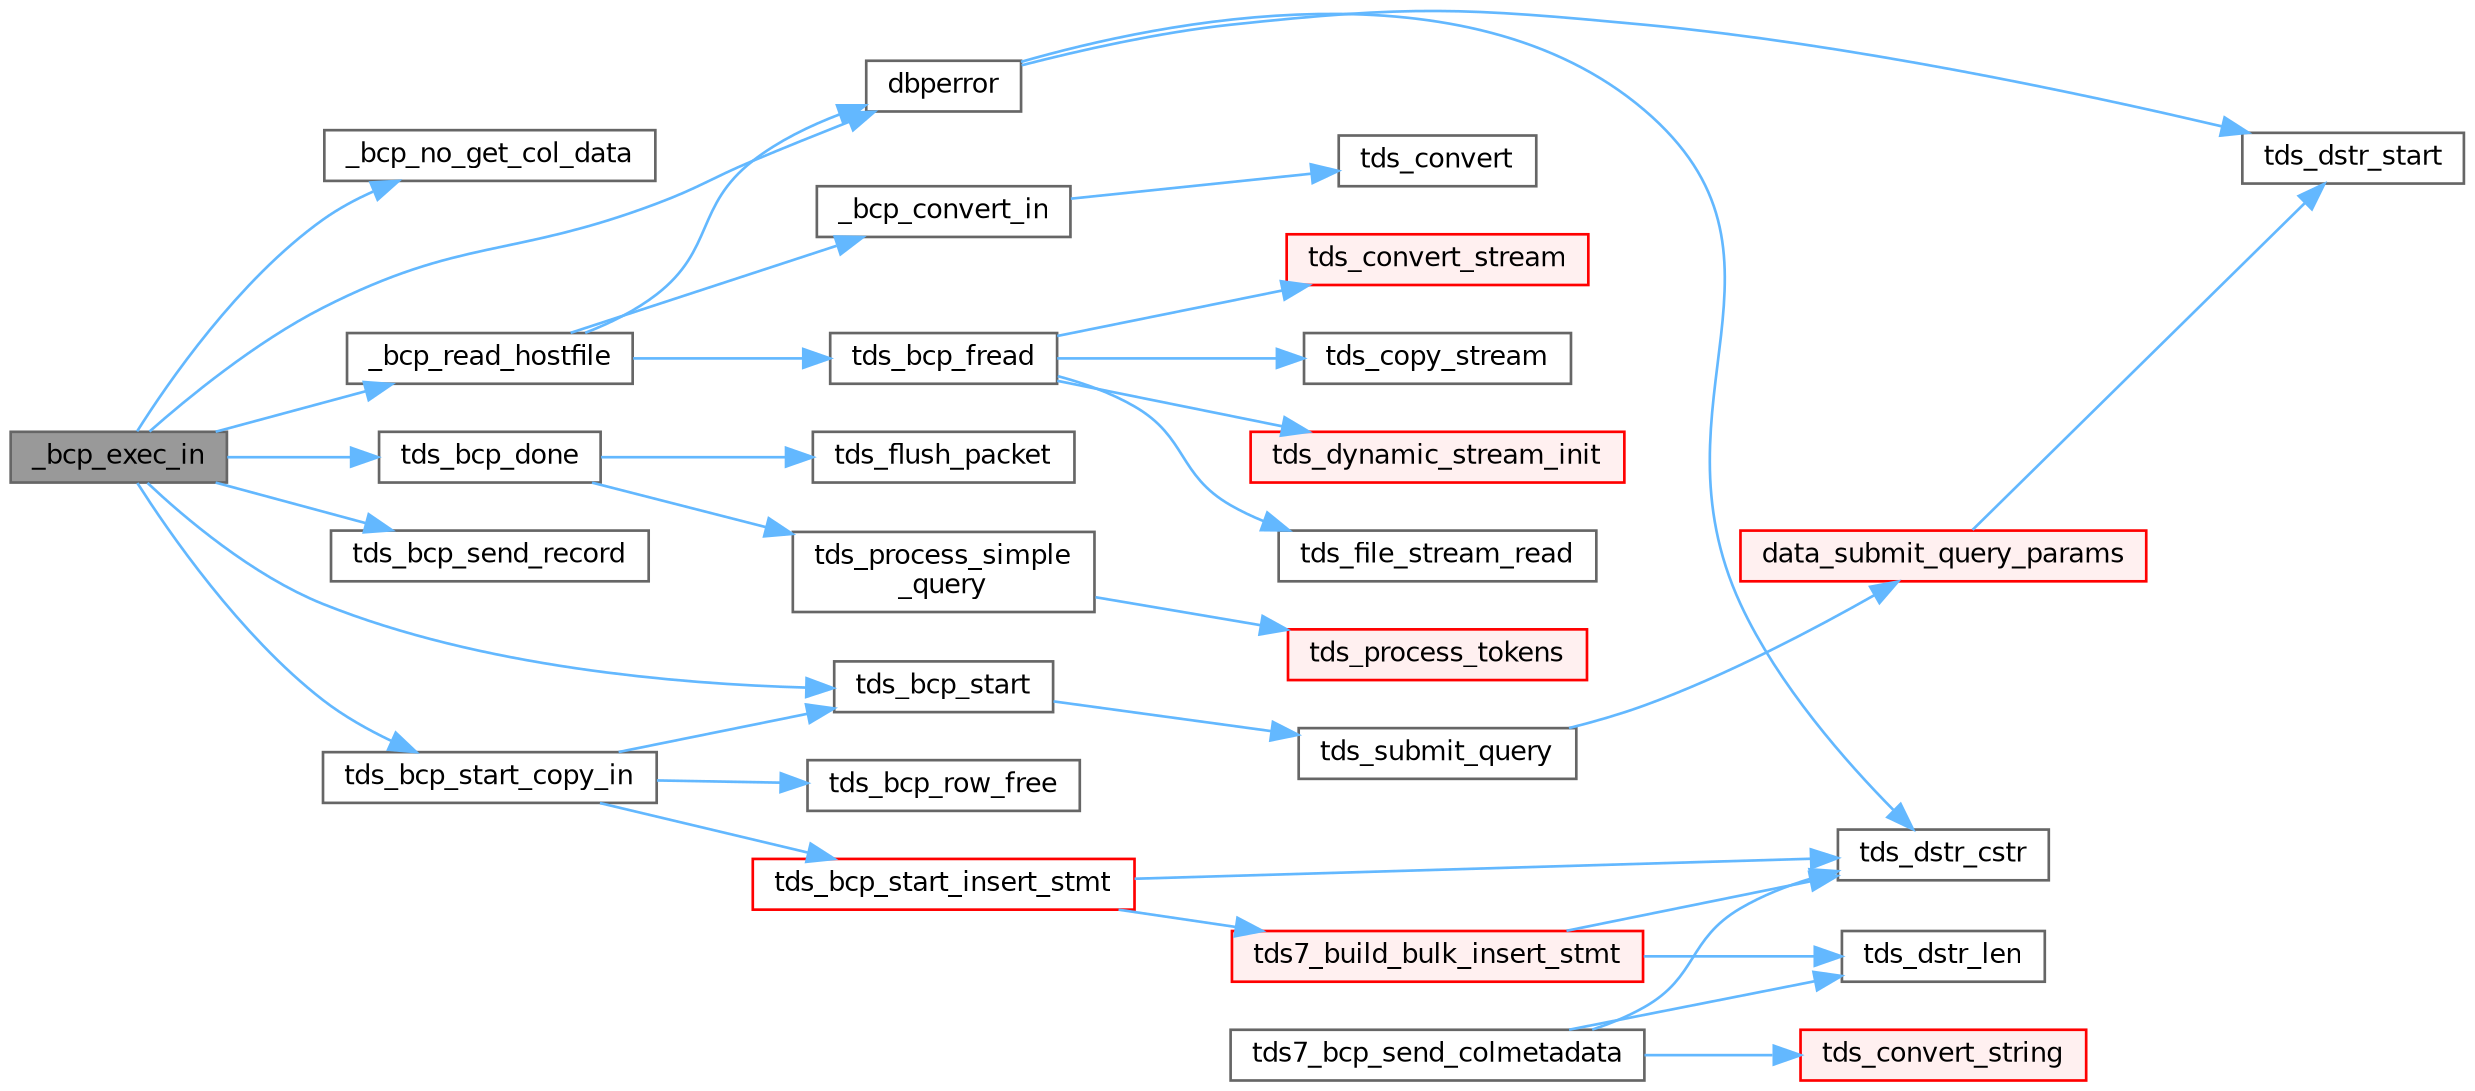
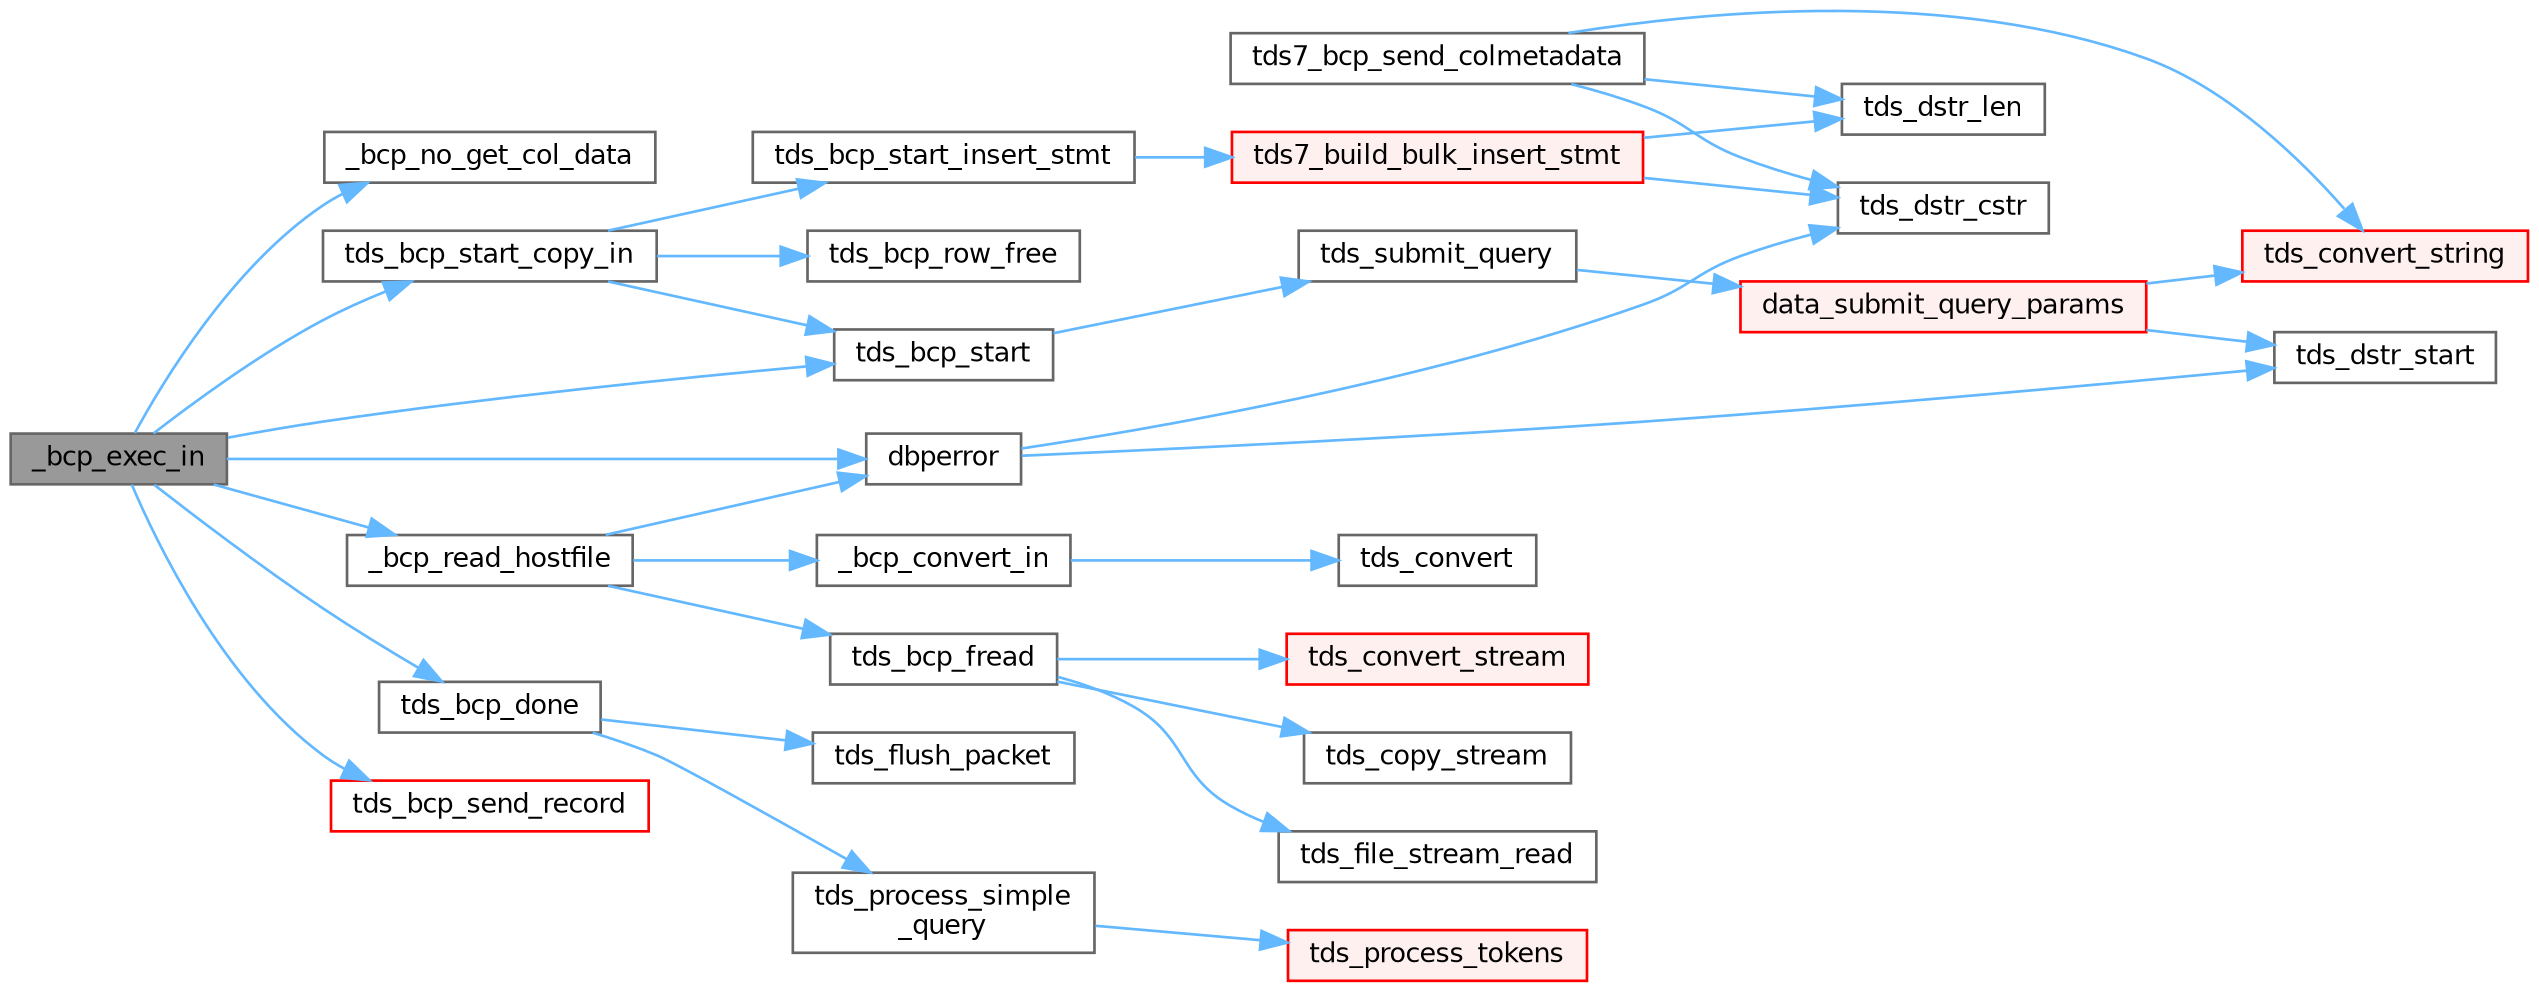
  digraph {
    rankdir=LR
    node [color=grey40 fillcolor=white fontname=Helvetica fontsize=10 shape=box style=filled]
    edge [color=steelblue1 fontname=Helvetica fontsize=10 labelfontname=Helvetica labelfontsize=10 style=solid]
    n1 [color=gray40 fillcolor=grey60 fontcolor=black height=0.2 label=_bcp_exec_in width=0.4]
    n2 [height=0.2 label=_bcp_no_get_col_data width=0.4]
    n3 [height=0.2 label=_bcp_read_hostfile width=0.4]
    n4 [height=0.2 label=dbperror width=0.4]
    n5 [height=0.2 label=tds_bcp_done width=0.4]
-   n6 [height=0.2 label=tds_bcp_send_record width=0.4]
+   n6 [color=red height=0.2 label=tds_bcp_send_record width=0.4]
    n7 [height=0.2 label=tds_bcp_start width=0.4]
    n8 [height=0.2 label=tds_bcp_start_copy_in width=0.4]
    n9 [height=0.2 label=_bcp_convert_in width=0.4]
    n10 [height=0.2 label=tds_bcp_fread width=0.4]
    n11 [height=0.2 label=tds_dstr_cstr width=0.4]
    n12 [height=0.2 label=tds_dstr_start width=0.4]
    n13 [height=0.2 label=tds_flush_packet width=0.4]
    n14 [height=0.2 label="tds_process_simple\l_query" width=0.4]
    n15 [height=0.2 label=tds_submit_query width=0.4]
    n16 [height=0.2 label=tds_bcp_row_free width=0.4]
-   n17 [color=red height=0.2 label=tds_bcp_start_insert_stmt width=0.4]
+   n17 [height=0.2 label=tds_bcp_start_insert_stmt width=0.4]
    n18 [height=0.2 label=tds_convert width=0.4]
    n19 [color=red fillcolor="#FFF0F0" height=0.2 label=tds_convert_stream width=0.4]
    n20 [height=0.2 label=tds_copy_stream width=0.4]
-   n21 [color=red fillcolor="#FFF0F0" height=0.2 label=tds_dynamic_stream_init width=0.4]
    n22 [height=0.2 label=tds_file_stream_read width=0.4]
    n23 [color=red fillcolor="#FFF0F0" height=0.2 label=tds_process_tokens width=0.4]
    n24 [height=0.2 label=tds7_bcp_send_colmetadata width=0.4]
    n25 [color=red fillcolor="#FFF0F0" height=0.2 label=tds_convert_string width=0.4]
    n26 [height=0.2 label=tds_dstr_len width=0.4]
    n27 [color=red fillcolor="#FFF0F0" height=0.2 label=data_submit_query_params width=0.4]
    n28 [color=red fillcolor="#FFF0F0" height=0.2 label=tds7_build_bulk_insert_stmt width=0.4]
    n1 -> n2
    n1 -> n3
    n1 -> n4
    n1 -> n5
    n1 -> n6
    n1 -> n7
    n1 -> n8
    n3 -> n4
    n3 -> n9
    n3 -> n10
    n4 -> n11
    n4 -> n12
    n5 -> n13
    n5 -> n14
    n7 -> n15
    n8 -> n7
    n8 -> n16
    n8 -> n17
    n9 -> n18
    n10 -> n19
    n10 -> n20
-   n10 -> n21
    n10 -> n22
    n14 -> n23
    n15 -> n27
-   n17 -> n11
    n17 -> n28
    n24 -> n11
    n24 -> n25
    n24 -> n26
    n27 -> n12
+   n27 -> n25
    n28 -> n11
    n28 -> n26
  }
